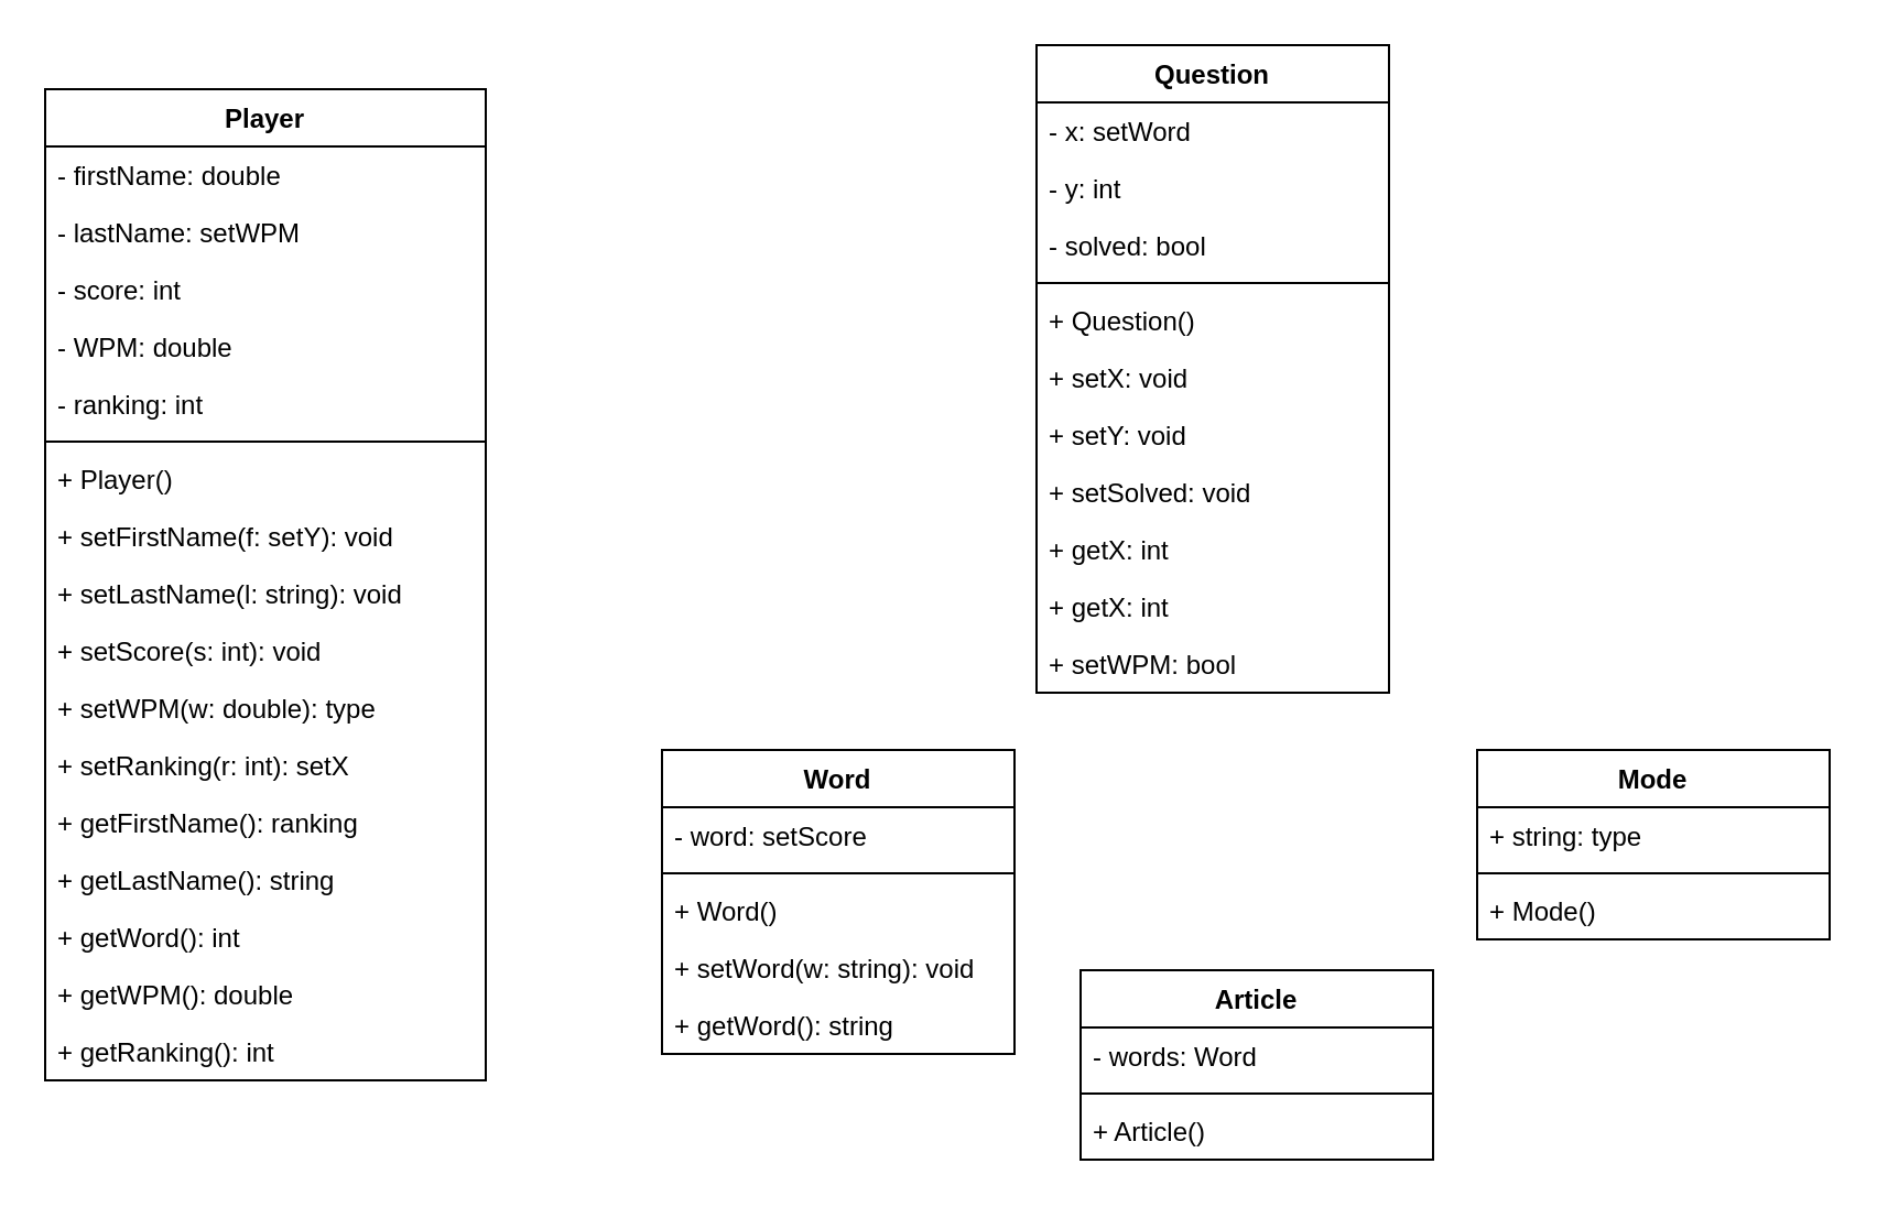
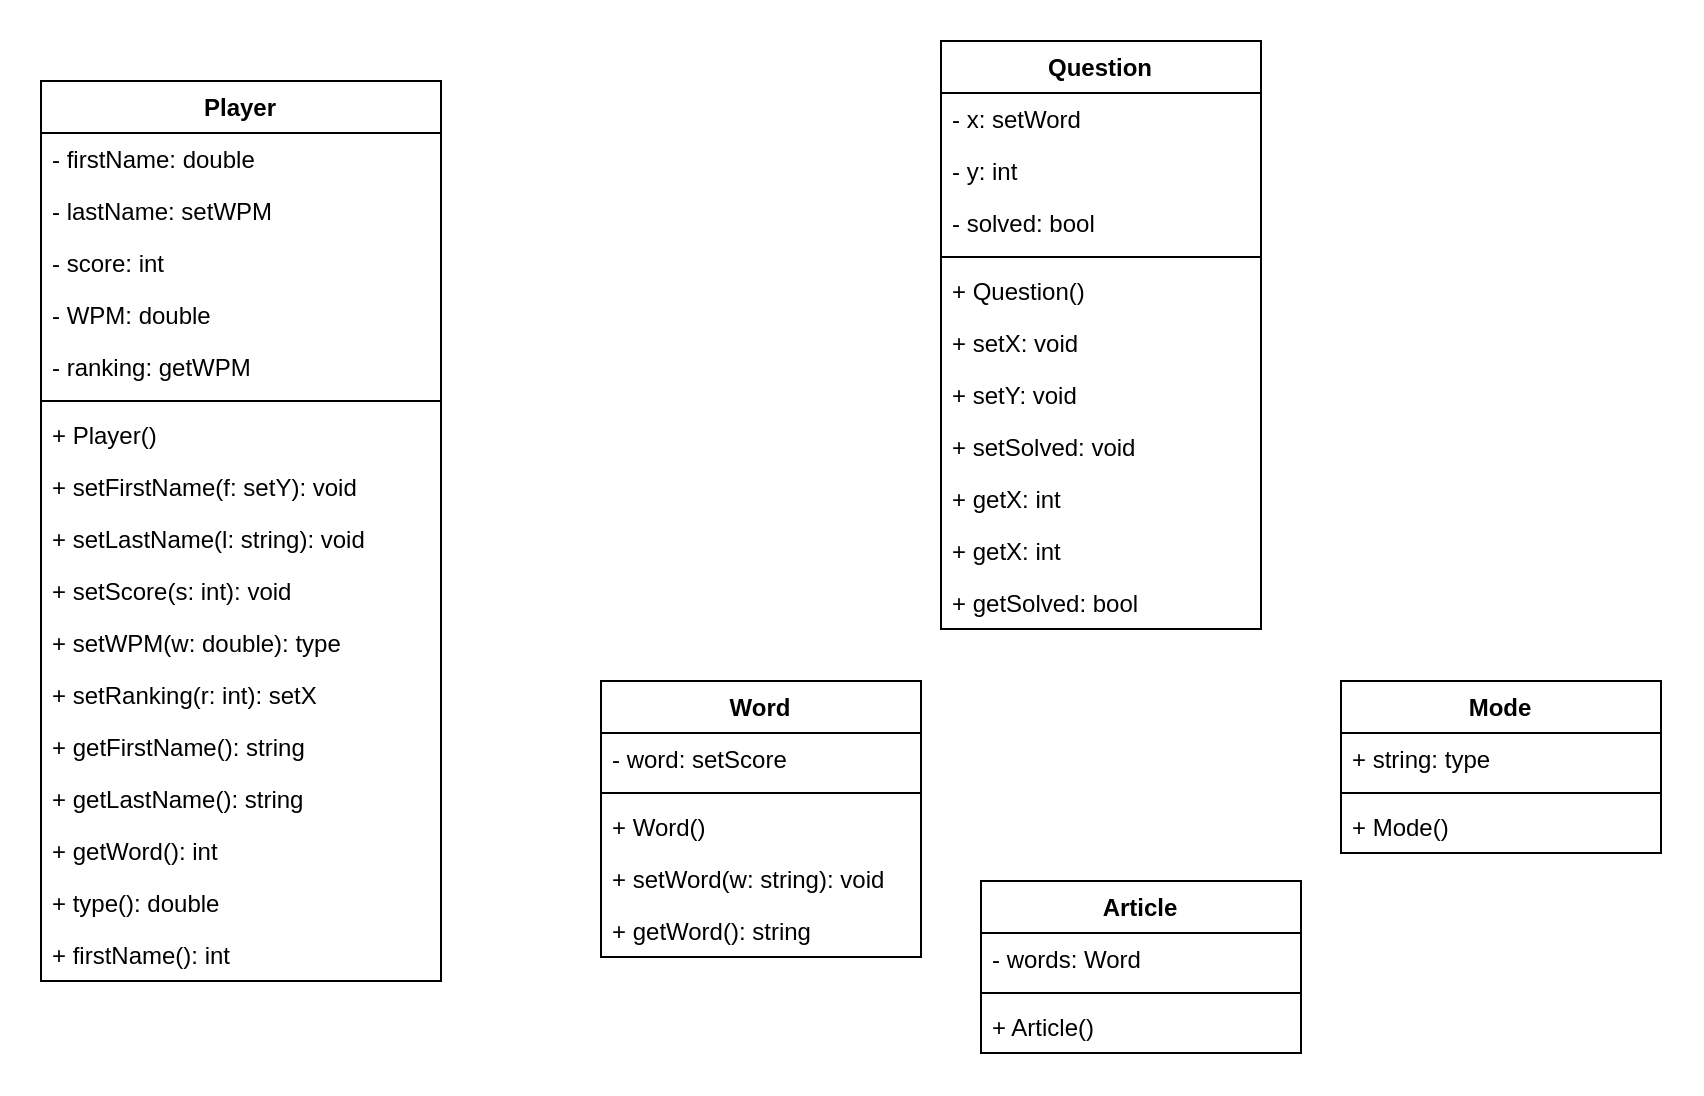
  <mxCell id="0" />
  <mxCell id="1" parent="0" />
  <mxCell id="2" value="Question" style="swimlane;fontStyle=1;align=center;verticalAlign=top;childLayout=stackLayout;horizontal=1;startSize=26;horizontalStack=0;resizeParent=1;resizeParentMax=0;resizeLast=0;collapsible=1;marginBottom=0;" parent="1" vertex="1"><mxGeometry x="470" y="20" width="160" height="294" as="geometry" /></mxCell>
  <mxCell id="3" value="- x: setWord" style="text;strokeColor=none;fillColor=none;align=left;verticalAlign=top;spacingLeft=4;spacingRight=4;overflow=hidden;rotatable=0;points=[[0,0.5],[1,0.5]];portConstraint=eastwest;" parent="2" vertex="1"><mxGeometry y="26" width="160" height="26" as="geometry" /></mxCell>
  <mxCell id="4" value="- y: int" style="text;strokeColor=none;fillColor=none;align=left;verticalAlign=top;spacingLeft=4;spacingRight=4;overflow=hidden;rotatable=0;points=[[0,0.5],[1,0.5]];portConstraint=eastwest;" parent="2" vertex="1"><mxGeometry y="52" width="160" height="26" as="geometry" /></mxCell>
  <mxCell id="5" value="- solved: bool" style="text;strokeColor=none;fillColor=none;align=left;verticalAlign=top;spacingLeft=4;spacingRight=4;overflow=hidden;rotatable=0;points=[[0,0.5],[1,0.5]];portConstraint=eastwest;" parent="2" vertex="1"><mxGeometry y="78" width="160" height="26" as="geometry" /></mxCell>
  <mxCell id="6" value="" style="line;strokeWidth=1;fillColor=none;align=left;verticalAlign=middle;spacingTop=-1;spacingLeft=3;spacingRight=3;rotatable=0;labelPosition=right;points=[];portConstraint=eastwest;" parent="2" vertex="1"><mxGeometry y="104" width="160" height="8" as="geometry" /></mxCell>
  <mxCell id="7" value="+ Question()" style="text;strokeColor=none;fillColor=none;align=left;verticalAlign=top;spacingLeft=4;spacingRight=4;overflow=hidden;rotatable=0;points=[[0,0.5],[1,0.5]];portConstraint=eastwest;" parent="2" vertex="1"><mxGeometry y="112" width="160" height="26" as="geometry" /></mxCell>
  <mxCell id="8" value="+ setX: void" style="text;strokeColor=none;fillColor=none;align=left;verticalAlign=top;spacingLeft=4;spacingRight=4;overflow=hidden;rotatable=0;points=[[0,0.5],[1,0.5]];portConstraint=eastwest;" parent="2" vertex="1"><mxGeometry y="138" width="160" height="26" as="geometry" /></mxCell>
  <mxCell id="9" value="+ setY: void" style="text;strokeColor=none;fillColor=none;align=left;verticalAlign=top;spacingLeft=4;spacingRight=4;overflow=hidden;rotatable=0;points=[[0,0.5],[1,0.5]];portConstraint=eastwest;" parent="2" vertex="1"><mxGeometry y="164" width="160" height="26" as="geometry" /></mxCell>
  <mxCell id="10" value="+ setSolved: void" style="text;strokeColor=none;fillColor=none;align=left;verticalAlign=top;spacingLeft=4;spacingRight=4;overflow=hidden;rotatable=0;points=[[0,0.5],[1,0.5]];portConstraint=eastwest;" parent="2" vertex="1"><mxGeometry y="190" width="160" height="26" as="geometry" /></mxCell>
  <mxCell id="11" value="+ getX: int" style="text;strokeColor=none;fillColor=none;align=left;verticalAlign=top;spacingLeft=4;spacingRight=4;overflow=hidden;rotatable=0;points=[[0,0.5],[1,0.5]];portConstraint=eastwest;" parent="2" vertex="1"><mxGeometry y="216" width="160" height="26" as="geometry" /></mxCell>
  <mxCell id="12" value="+ getX: int" style="text;strokeColor=none;fillColor=none;align=left;verticalAlign=top;spacingLeft=4;spacingRight=4;overflow=hidden;rotatable=0;points=[[0,0.5],[1,0.5]];portConstraint=eastwest;" parent="2" vertex="1"><mxGeometry y="242" width="160" height="26" as="geometry" /></mxCell>
- <mxCell id="13" value="+ setWPM: bool" style="text;strokeColor=none;fillColor=none;align=left;verticalAlign=top;spacingLeft=4;spacingRight=4;overflow=hidden;rotatable=0;points=[[0,0.5],[1,0.5]];portConstraint=eastwest;" parent="2" vertex="1"><mxGeometry y="268" width="160" height="26" as="geometry" /></mxCell>
+ <mxCell id="13" value="+ getSolved: bool" style="text;strokeColor=none;fillColor=none;align=left;verticalAlign=top;spacingLeft=4;spacingRight=4;overflow=hidden;rotatable=0;points=[[0,0.5],[1,0.5]];portConstraint=eastwest;" parent="2" vertex="1"><mxGeometry y="268" width="160" height="26" as="geometry" /></mxCell>
  <mxCell id="14" value="Player" style="swimlane;fontStyle=1;align=center;verticalAlign=top;childLayout=stackLayout;horizontal=1;startSize=26;horizontalStack=0;resizeParent=1;resizeParentMax=0;resizeLast=0;collapsible=1;marginBottom=0;" parent="1" vertex="1"><mxGeometry x="20" y="40" width="200" height="450" as="geometry" /></mxCell>
  <mxCell id="15" value="- firstName: double" style="text;strokeColor=none;fillColor=none;align=left;verticalAlign=top;spacingLeft=4;spacingRight=4;overflow=hidden;rotatable=0;points=[[0,0.5],[1,0.5]];portConstraint=eastwest;" parent="14" vertex="1"><mxGeometry y="26" width="200" height="26" as="geometry" /></mxCell>
  <mxCell id="16" value="- lastName: setWPM" style="text;strokeColor=none;fillColor=none;align=left;verticalAlign=top;spacingLeft=4;spacingRight=4;overflow=hidden;rotatable=0;points=[[0,0.5],[1,0.5]];portConstraint=eastwest;" parent="14" vertex="1"><mxGeometry y="52" width="200" height="26" as="geometry" /></mxCell>
  <mxCell id="17" value="- score: int" style="text;strokeColor=none;fillColor=none;align=left;verticalAlign=top;spacingLeft=4;spacingRight=4;overflow=hidden;rotatable=0;points=[[0,0.5],[1,0.5]];portConstraint=eastwest;" parent="14" vertex="1"><mxGeometry y="78" width="200" height="26" as="geometry" /></mxCell>
  <mxCell id="18" value="- WPM: double" style="text;strokeColor=none;fillColor=none;align=left;verticalAlign=top;spacingLeft=4;spacingRight=4;overflow=hidden;rotatable=0;points=[[0,0.5],[1,0.5]];portConstraint=eastwest;" parent="14" vertex="1"><mxGeometry y="104" width="200" height="26" as="geometry" /></mxCell>
- <mxCell id="19" value="- ranking: int" style="text;strokeColor=none;fillColor=none;align=left;verticalAlign=top;spacingLeft=4;spacingRight=4;overflow=hidden;rotatable=0;points=[[0,0.5],[1,0.5]];portConstraint=eastwest;" parent="14" vertex="1"><mxGeometry y="130" width="200" height="26" as="geometry" /></mxCell>
+ <mxCell id="19" value="- ranking: getWPM" style="text;strokeColor=none;fillColor=none;align=left;verticalAlign=top;spacingLeft=4;spacingRight=4;overflow=hidden;rotatable=0;points=[[0,0.5],[1,0.5]];portConstraint=eastwest;" parent="14" vertex="1"><mxGeometry y="130" width="200" height="26" as="geometry" /></mxCell>
  <mxCell id="20" value="" style="line;strokeWidth=1;fillColor=none;align=left;verticalAlign=middle;spacingTop=-1;spacingLeft=3;spacingRight=3;rotatable=0;labelPosition=right;points=[];portConstraint=eastwest;" parent="14" vertex="1"><mxGeometry y="156" width="200" height="8" as="geometry" /></mxCell>
  <mxCell id="21" value="+ Player()" style="text;strokeColor=none;fillColor=none;align=left;verticalAlign=top;spacingLeft=4;spacingRight=4;overflow=hidden;rotatable=0;points=[[0,0.5],[1,0.5]];portConstraint=eastwest;" parent="14" vertex="1"><mxGeometry y="164" width="200" height="26" as="geometry" /></mxCell>
  <mxCell id="22" value="+ setFirstName(f: setY): void" style="text;strokeColor=none;fillColor=none;align=left;verticalAlign=top;spacingLeft=4;spacingRight=4;overflow=hidden;rotatable=0;points=[[0,0.5],[1,0.5]];portConstraint=eastwest;" parent="14" vertex="1"><mxGeometry y="190" width="200" height="26" as="geometry" /></mxCell>
  <mxCell id="23" value="+ setLastName(l: string): void" style="text;strokeColor=none;fillColor=none;align=left;verticalAlign=top;spacingLeft=4;spacingRight=4;overflow=hidden;rotatable=0;points=[[0,0.5],[1,0.5]];portConstraint=eastwest;" parent="14" vertex="1"><mxGeometry y="216" width="200" height="26" as="geometry" /></mxCell>
  <mxCell id="24" value="+ setScore(s: int): void" style="text;strokeColor=none;fillColor=none;align=left;verticalAlign=top;spacingLeft=4;spacingRight=4;overflow=hidden;rotatable=0;points=[[0,0.5],[1,0.5]];portConstraint=eastwest;" parent="14" vertex="1"><mxGeometry y="242" width="200" height="26" as="geometry" /></mxCell>
  <mxCell id="25" value="+ setWPM(w: double): type" style="text;strokeColor=none;fillColor=none;align=left;verticalAlign=top;spacingLeft=4;spacingRight=4;overflow=hidden;rotatable=0;points=[[0,0.5],[1,0.5]];portConstraint=eastwest;" parent="14" vertex="1"><mxGeometry y="268" width="200" height="26" as="geometry" /></mxCell>
  <mxCell id="26" value="+ setRanking(r: int): setX" style="text;strokeColor=none;fillColor=none;align=left;verticalAlign=top;spacingLeft=4;spacingRight=4;overflow=hidden;rotatable=0;points=[[0,0.5],[1,0.5]];portConstraint=eastwest;" vertex="1" parent="14"><mxGeometry y="294" width="200" height="26" as="geometry" /></mxCell>
- <mxCell id="27" value="+ getFirstName(): ranking" style="text;strokeColor=none;fillColor=none;align=left;verticalAlign=top;spacingLeft=4;spacingRight=4;overflow=hidden;rotatable=0;points=[[0,0.5],[1,0.5]];portConstraint=eastwest;" parent="14" vertex="1"><mxGeometry y="320" width="200" height="26" as="geometry" /></mxCell>
+ <mxCell id="27" value="+ getFirstName(): string" style="text;strokeColor=none;fillColor=none;align=left;verticalAlign=top;spacingLeft=4;spacingRight=4;overflow=hidden;rotatable=0;points=[[0,0.5],[1,0.5]];portConstraint=eastwest;" parent="14" vertex="1"><mxGeometry y="320" width="200" height="26" as="geometry" /></mxCell>
  <mxCell id="28" value="+ getLastName(): string" style="text;strokeColor=none;fillColor=none;align=left;verticalAlign=top;spacingLeft=4;spacingRight=4;overflow=hidden;rotatable=0;points=[[0,0.5],[1,0.5]];portConstraint=eastwest;" parent="14" vertex="1"><mxGeometry y="346" width="200" height="26" as="geometry" /></mxCell>
  <mxCell id="29" value="+ getWord(): int" style="text;strokeColor=none;fillColor=none;align=left;verticalAlign=top;spacingLeft=4;spacingRight=4;overflow=hidden;rotatable=0;points=[[0,0.5],[1,0.5]];portConstraint=eastwest;" parent="14" vertex="1"><mxGeometry y="372" width="200" height="26" as="geometry" /></mxCell>
- <mxCell id="30" value="+ getWPM(): double" style="text;strokeColor=none;fillColor=none;align=left;verticalAlign=top;spacingLeft=4;spacingRight=4;overflow=hidden;rotatable=0;points=[[0,0.5],[1,0.5]];portConstraint=eastwest;" parent="14" vertex="1"><mxGeometry y="398" width="200" height="26" as="geometry" /></mxCell>
- <mxCell id="31" value="+ getRanking(): int" style="text;strokeColor=none;fillColor=none;align=left;verticalAlign=top;spacingLeft=4;spacingRight=4;overflow=hidden;rotatable=0;points=[[0,0.5],[1,0.5]];portConstraint=eastwest;" parent="14" vertex="1"><mxGeometry y="424" width="200" height="26" as="geometry" /></mxCell>
+ <mxCell id="30" value="+ type(): double" style="text;strokeColor=none;fillColor=none;align=left;verticalAlign=top;spacingLeft=4;spacingRight=4;overflow=hidden;rotatable=0;points=[[0,0.5],[1,0.5]];portConstraint=eastwest;" parent="14" vertex="1"><mxGeometry y="398" width="200" height="26" as="geometry" /></mxCell>
+ <mxCell id="31" value="+ firstName(): int" style="text;strokeColor=none;fillColor=none;align=left;verticalAlign=top;spacingLeft=4;spacingRight=4;overflow=hidden;rotatable=0;points=[[0,0.5],[1,0.5]];portConstraint=eastwest;" parent="14" vertex="1"><mxGeometry y="424" width="200" height="26" as="geometry" /></mxCell>
  <mxCell id="32" value="Mode" style="swimlane;fontStyle=1;align=center;verticalAlign=top;childLayout=stackLayout;horizontal=1;startSize=26;horizontalStack=0;resizeParent=1;resizeParentMax=0;resizeLast=0;collapsible=1;marginBottom=0;" parent="1" vertex="1"><mxGeometry x="670" y="340" width="160" height="86" as="geometry" /></mxCell>
  <mxCell id="33" value="+ string: type" style="text;strokeColor=none;fillColor=none;align=left;verticalAlign=top;spacingLeft=4;spacingRight=4;overflow=hidden;rotatable=0;points=[[0,0.5],[1,0.5]];portConstraint=eastwest;" parent="32" vertex="1"><mxGeometry y="26" width="160" height="26" as="geometry" /></mxCell>
  <mxCell id="34" value="" style="line;strokeWidth=1;fillColor=none;align=left;verticalAlign=middle;spacingTop=-1;spacingLeft=3;spacingRight=3;rotatable=0;labelPosition=right;points=[];portConstraint=eastwest;" parent="32" vertex="1"><mxGeometry y="52" width="160" height="8" as="geometry" /></mxCell>
  <mxCell id="35" value="+ Mode()" style="text;strokeColor=none;fillColor=none;align=left;verticalAlign=top;spacingLeft=4;spacingRight=4;overflow=hidden;rotatable=0;points=[[0,0.5],[1,0.5]];portConstraint=eastwest;" parent="32" vertex="1"><mxGeometry y="60" width="160" height="26" as="geometry" /></mxCell>
  <mxCell id="36" value="Article" style="swimlane;fontStyle=1;align=center;verticalAlign=top;childLayout=stackLayout;horizontal=1;startSize=26;horizontalStack=0;resizeParent=1;resizeParentMax=0;resizeLast=0;collapsible=1;marginBottom=0;" parent="1" vertex="1"><mxGeometry x="490" y="440" width="160" height="86" as="geometry" /></mxCell>
  <mxCell id="37" value="- words: Word" style="text;strokeColor=none;fillColor=none;align=left;verticalAlign=top;spacingLeft=4;spacingRight=4;overflow=hidden;rotatable=0;points=[[0,0.5],[1,0.5]];portConstraint=eastwest;" parent="36" vertex="1"><mxGeometry y="26" width="160" height="26" as="geometry" /></mxCell>
  <mxCell id="38" value="" style="line;strokeWidth=1;fillColor=none;align=left;verticalAlign=middle;spacingTop=-1;spacingLeft=3;spacingRight=3;rotatable=0;labelPosition=right;points=[];portConstraint=eastwest;" parent="36" vertex="1"><mxGeometry y="52" width="160" height="8" as="geometry" /></mxCell>
  <mxCell id="39" value="+ Article()" style="text;strokeColor=none;fillColor=none;align=left;verticalAlign=top;spacingLeft=4;spacingRight=4;overflow=hidden;rotatable=0;points=[[0,0.5],[1,0.5]];portConstraint=eastwest;" parent="36" vertex="1"><mxGeometry y="60" width="160" height="26" as="geometry" /></mxCell>
  <mxCell id="40" value="Word" style="swimlane;fontStyle=1;align=center;verticalAlign=top;childLayout=stackLayout;horizontal=1;startSize=26;horizontalStack=0;resizeParent=1;resizeParentMax=0;resizeLast=0;collapsible=1;marginBottom=0;" vertex="1" parent="1"><mxGeometry x="300" y="340" width="160" height="138" as="geometry" /></mxCell>
  <mxCell id="41" value="- word: setScore" style="text;strokeColor=none;fillColor=none;align=left;verticalAlign=top;spacingLeft=4;spacingRight=4;overflow=hidden;rotatable=0;points=[[0,0.5],[1,0.5]];portConstraint=eastwest;" vertex="1" parent="40"><mxGeometry y="26" width="160" height="26" as="geometry" /></mxCell>
  <mxCell id="42" value="" style="line;strokeWidth=1;fillColor=none;align=left;verticalAlign=middle;spacingTop=-1;spacingLeft=3;spacingRight=3;rotatable=0;labelPosition=right;points=[];portConstraint=eastwest;" vertex="1" parent="40"><mxGeometry y="52" width="160" height="8" as="geometry" /></mxCell>
  <mxCell id="43" value="+ Word()&#10;" style="text;strokeColor=none;fillColor=none;align=left;verticalAlign=top;spacingLeft=4;spacingRight=4;overflow=hidden;rotatable=0;points=[[0,0.5],[1,0.5]];portConstraint=eastwest;" vertex="1" parent="40"><mxGeometry y="60" width="160" height="26" as="geometry" /></mxCell>
  <mxCell id="44" value="+ setWord(w: string): void" style="text;strokeColor=none;fillColor=none;align=left;verticalAlign=top;spacingLeft=4;spacingRight=4;overflow=hidden;rotatable=0;points=[[0,0.5],[1,0.5]];portConstraint=eastwest;" vertex="1" parent="40"><mxGeometry y="86" width="160" height="26" as="geometry" /></mxCell>
  <mxCell id="45" value="+ getWord(): string" style="text;strokeColor=none;fillColor=none;align=left;verticalAlign=top;spacingLeft=4;spacingRight=4;overflow=hidden;rotatable=0;points=[[0,0.5],[1,0.5]];portConstraint=eastwest;" vertex="1" parent="40"><mxGeometry y="112" width="160" height="26" as="geometry" /></mxCell>
